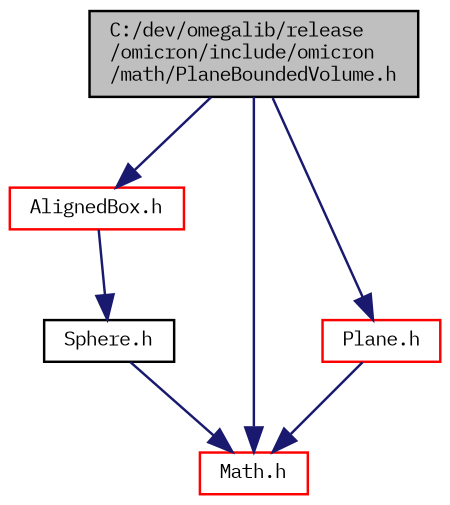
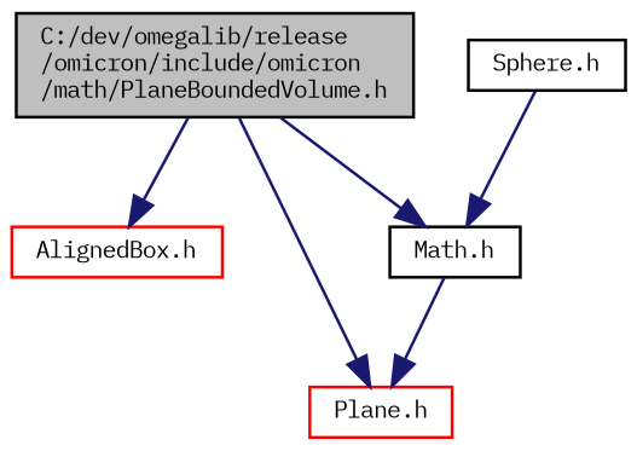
  digraph {
    fontname="IBM Plex Mono"
    node [color=red fontname="IBM Plex Mono" fontsize=8 shape=record]
    edge [color=midnightblue fontname="IBM Plex Mono" fontsize=8 labelfontname="FreeSans.ttf" labelfontsize=8 style=solid]
    n1 [color=black fillcolor=grey75 fontcolor=black height=0.2 label="C:/dev/omegalib/release\l/omicron/include/omicron\l/math/PlaneBoundedVolume.h" style=filled width=0.4]
    n2 [height=0.2 label="AlignedBox.h" width=0.4]
-   n3 [height=0.2 label="Math.h" width=0.4]
+   n3 [color=black height=0.2 label="Math.h" width=0.4]
    n4 [height=0.2 label="Plane.h" width=0.4]
    n5 [color=black height=0.2 label="Sphere.h" width=0.4]
    n1 -> n2
    n1 -> n3
    n1 -> n4
-   n2 -> n5
-   n4 -> n3
+   n3 -> n4
    n5 -> n3
  }
